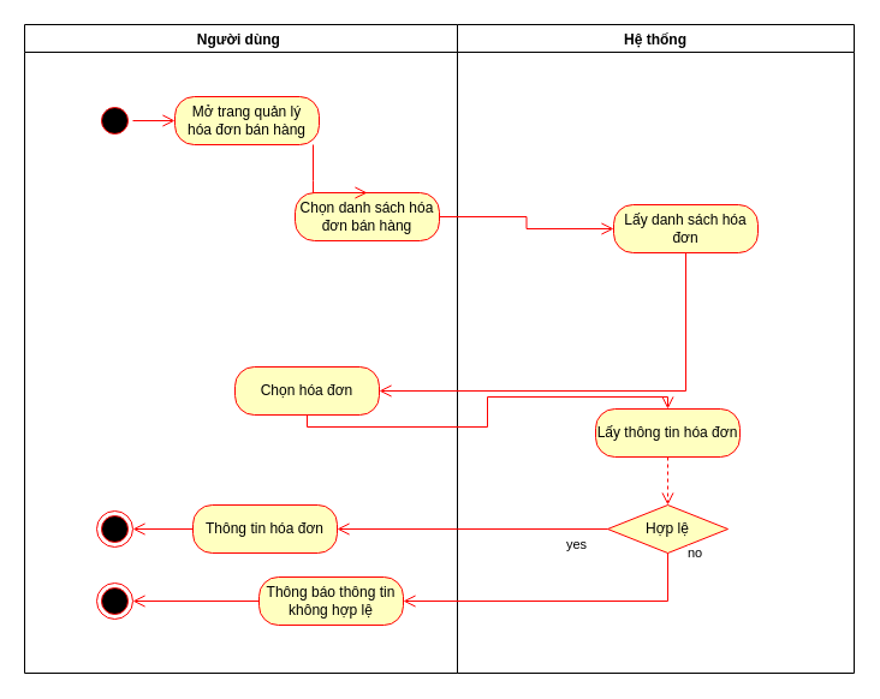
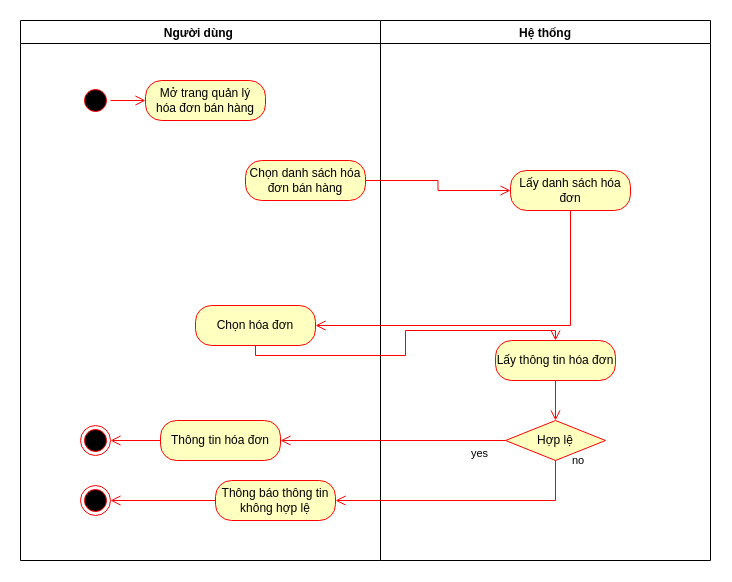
  <mxCell id="0" />
  <mxCell id="1" parent="0" />
  <mxCell id="2" value="Người dùng " style="swimlane;" parent="1" vertex="1"><mxGeometry y="20" width="360" height="540" as="geometry" x="20" /></mxCell>
  <mxCell id="3" value="Chọn hóa đơn" style="rounded=1;whiteSpace=wrap;html=1;arcSize=40;fontColor=#000000;fillColor=#ffffc0;strokeColor=#ff0000;" parent="2" vertex="1"><mxGeometry x="175" y="285" width="120" height="40" as="geometry" /></mxCell>
  <mxCell id="4" value="Thông tin hóa đơn" style="rounded=1;whiteSpace=wrap;html=1;arcSize=40;fontColor=#000000;fillColor=#ffffc0;strokeColor=#ff0000;" parent="2" vertex="1"><mxGeometry x="140" y="400" width="120" height="40" as="geometry" /></mxCell>
  <mxCell id="5" value="" style="ellipse;html=1;shape=endState;fillColor=#000000;strokeColor=#ff0000;" parent="2" vertex="1"><mxGeometry x="60" y="405" width="30" height="30" as="geometry" /></mxCell>
  <mxCell id="6" value="" style="ellipse;html=1;shape=startState;fillColor=#000000;strokeColor=#ff0000;" parent="2" vertex="1"><mxGeometry x="60" y="65" width="30" height="30" as="geometry" /></mxCell>
  <mxCell id="7" value="" style="edgeStyle=orthogonalEdgeStyle;html=1;verticalAlign=bottom;endArrow=open;endSize=8;strokeColor=#ff0000;rounded=0;entryX=0;entryY=0.5;entryDx=0;entryDy=0;" parent="2" source="6" target="8" edge="1"><mxGeometry relative="1" as="geometry"><mxPoint x="100" y="70" as="targetPoint" /></mxGeometry></mxCell>
  <mxCell id="8" value="Mở trang quản lý&lt;br&gt;hóa đơn bán hàng" style="rounded=1;whiteSpace=wrap;html=1;arcSize=40;fontColor=#000000;fillColor=#ffffc0;strokeColor=#ff0000;" parent="2" vertex="1"><mxGeometry x="125" y="60" width="120" height="40" as="geometry" /></mxCell>
  <mxCell id="9" value="Chọn danh sách hóa đơn bán hàng" style="rounded=1;whiteSpace=wrap;html=1;arcSize=40;fontColor=#000000;fillColor=#ffffc0;strokeColor=#ff0000;" parent="2" vertex="1"><mxGeometry x="225" y="140" width="120" height="40" as="geometry" /></mxCell>
- <mxCell id="10" value="" style="edgeStyle=orthogonalEdgeStyle;html=1;verticalAlign=bottom;endArrow=open;endSize=8;strokeColor=#ff0000;rounded=0;entryX=0.5;entryY=0;entryDx=0;entryDy=0;" parent="2" source="8" target="9" edge="1"><mxGeometry relative="1" as="geometry"><mxPoint x="150" y="170" as="targetPoint" /><Array as="points"><mxPoint x="240" y="130" /><mxPoint x="240" y="130" /></Array></mxGeometry></mxCell>
  <mxCell id="11" value="" style="edgeStyle=orthogonalEdgeStyle;html=1;verticalAlign=bottom;endArrow=open;endSize=8;strokeColor=#ff0000;rounded=0;entryX=1;entryY=0.5;entryDx=0;entryDy=0;exitX=0;exitY=0.5;exitDx=0;exitDy=0;" edge="1" parent="2" source="4" target="5"><mxGeometry relative="1" as="geometry"><mxPoint x="415" y="650" as="targetPoint" /><mxPoint x="160" y="620" as="sourcePoint" /></mxGeometry></mxCell>
  <mxCell id="12" value="Thông báo thông tin không hợp lệ" style="rounded=1;whiteSpace=wrap;html=1;arcSize=40;fontColor=#000000;fillColor=#ffffc0;strokeColor=#ff0000;" vertex="1" parent="2"><mxGeometry x="195" y="460" width="120" height="40" as="geometry" /></mxCell>
  <mxCell id="13" value="" style="ellipse;html=1;shape=endState;fillColor=#000000;strokeColor=#ff0000;" vertex="1" parent="2"><mxGeometry x="60" y="465" width="30" height="30" as="geometry" /></mxCell>
  <mxCell id="14" value="" style="edgeStyle=orthogonalEdgeStyle;html=1;verticalAlign=bottom;endArrow=open;endSize=8;strokeColor=#ff0000;rounded=0;entryX=1;entryY=0.5;entryDx=0;entryDy=0;exitX=0;exitY=0.5;exitDx=0;exitDy=0;" edge="1" parent="2" source="12" target="13"><mxGeometry relative="1" as="geometry"><mxPoint x="415" y="490" as="targetPoint" /><mxPoint x="160" y="460" as="sourcePoint" /></mxGeometry></mxCell>
  <mxCell id="15" value="Hệ thống" style="swimlane;" parent="1" vertex="1"><mxGeometry x="380" y="20" width="330" height="540" as="geometry" /></mxCell>
  <mxCell id="16" value="Lấy thông tin hóa đơn" style="rounded=1;whiteSpace=wrap;html=1;arcSize=40;fontColor=#000000;fillColor=#ffffc0;strokeColor=#ff0000;" parent="15" vertex="1"><mxGeometry x="115" y="320" width="120" height="40" as="geometry" /></mxCell>
  <mxCell id="17" value="Lấy danh sách hóa đơn" style="rounded=1;whiteSpace=wrap;html=1;arcSize=40;fontColor=#000000;fillColor=#ffffc0;strokeColor=#ff0000;" vertex="1" parent="15"><mxGeometry x="130" y="150" width="120" height="40" as="geometry" /></mxCell>
  <mxCell id="18" value="Hợp lệ" style="rhombus;whiteSpace=wrap;html=1;fillColor=#ffffc0;strokeColor=#ff0000;" parent="15" vertex="1"><mxGeometry x="125" y="400" width="100" height="40" as="geometry" /></mxCell>
- <mxCell id="19" value="" style="edgeStyle=orthogonalEdgeStyle;html=1;verticalAlign=bottom;endArrow=open;endSize=8;strokeColor=#ff0000;rounded=0;entryX=0.5;entryY=0;entryDx=0;entryDy=0;exitX=0.5;exitY=1;exitDx=0;exitDy=0;dashed=1;" edge="1" parent="15" source="16" target="18"><mxGeometry relative="1" as="geometry"><mxPoint x="115" y="440" as="targetPoint" /><mxPoint x="-140" y="410" as="sourcePoint" /></mxGeometry></mxCell>
+ <mxCell id="19" value="" style="edgeStyle=orthogonalEdgeStyle;html=1;verticalAlign=bottom;endArrow=open;endSize=8;strokeColor=#ff0000;rounded=0;entryX=0.5;entryY=0;entryDx=0;entryDy=0;exitX=0.5;exitY=1;exitDx=0;exitDy=0;" edge="1" parent="15" source="16" target="18"><mxGeometry relative="1" as="geometry"><mxPoint x="115" y="440" as="targetPoint" /><mxPoint x="-140" y="410" as="sourcePoint" /></mxGeometry></mxCell>
  <mxCell id="20" value="" style="edgeStyle=orthogonalEdgeStyle;html=1;verticalAlign=bottom;endArrow=open;endSize=8;strokeColor=#ff0000;rounded=0;entryX=0;entryY=0.5;entryDx=0;entryDy=0;exitX=1;exitY=0.5;exitDx=0;exitDy=0;" edge="1" parent="1" source="9" target="17"><mxGeometry relative="1" as="geometry"><mxPoint x="565" y="350" as="targetPoint" /><mxPoint x="310" y="290" as="sourcePoint" /></mxGeometry></mxCell>
  <mxCell id="21" value="" style="edgeStyle=orthogonalEdgeStyle;html=1;verticalAlign=bottom;endArrow=open;endSize=8;strokeColor=#ff0000;rounded=0;entryX=1;entryY=0.5;entryDx=0;entryDy=0;exitX=0.5;exitY=1;exitDx=0;exitDy=0;" edge="1" parent="1" source="17" target="3"><mxGeometry relative="1" as="geometry"><mxPoint x="310" y="370" as="targetPoint" /><mxPoint x="505" y="370" as="sourcePoint" /></mxGeometry></mxCell>
  <mxCell id="22" value="" style="edgeStyle=orthogonalEdgeStyle;html=1;verticalAlign=bottom;endArrow=open;endSize=8;strokeColor=#ff0000;rounded=0;entryX=0.5;entryY=0;entryDx=0;entryDy=0;exitX=0.5;exitY=1;exitDx=0;exitDy=0;" edge="1" parent="1" source="3" target="16"><mxGeometry relative="1" as="geometry"><mxPoint x="555" y="540" as="targetPoint" /><mxPoint x="300" y="520" as="sourcePoint" /></mxGeometry></mxCell>
  <mxCell id="23" value="yes" style="edgeStyle=orthogonalEdgeStyle;html=1;align=left;verticalAlign=top;endArrow=open;endSize=8;strokeColor=#ff0000;rounded=0;exitX=0;exitY=0.5;exitDx=0;exitDy=0;entryX=1;entryY=0.5;entryDx=0;entryDy=0;" parent="1" source="18" target="4" edge="1"><mxGeometry x="-0.677" relative="1" as="geometry"><mxPoint x="340" y="440" as="targetPoint" /><Array as="points"><mxPoint x="380" y="440" /><mxPoint x="380" y="440" /></Array><mxPoint as="offset" /><mxPoint x="670" y="440" as="sourcePoint" /></mxGeometry></mxCell>
  <mxCell id="24" value="no" style="edgeStyle=orthogonalEdgeStyle;html=1;align=left;verticalAlign=bottom;endArrow=open;endSize=8;strokeColor=#ff0000;rounded=0;exitX=0.5;exitY=1;exitDx=0;exitDy=0;entryX=1;entryY=0.5;entryDx=0;entryDy=0;" parent="1" source="18" target="12" edge="1"><mxGeometry x="-0.93" y="15" relative="1" as="geometry"><mxPoint x="560" y="580" as="targetPoint" /><mxPoint as="offset" /><mxPoint x="570" y="460" as="sourcePoint" /></mxGeometry></mxCell>
